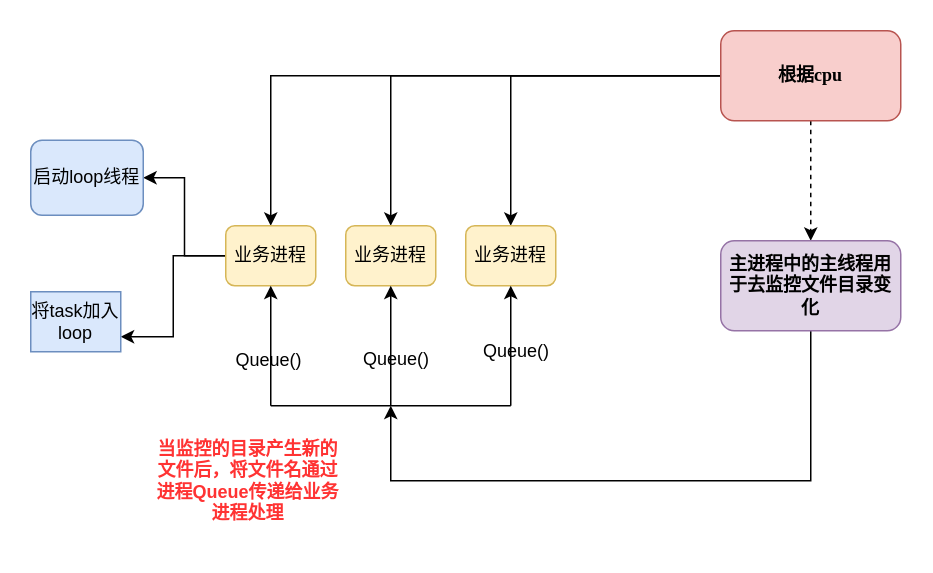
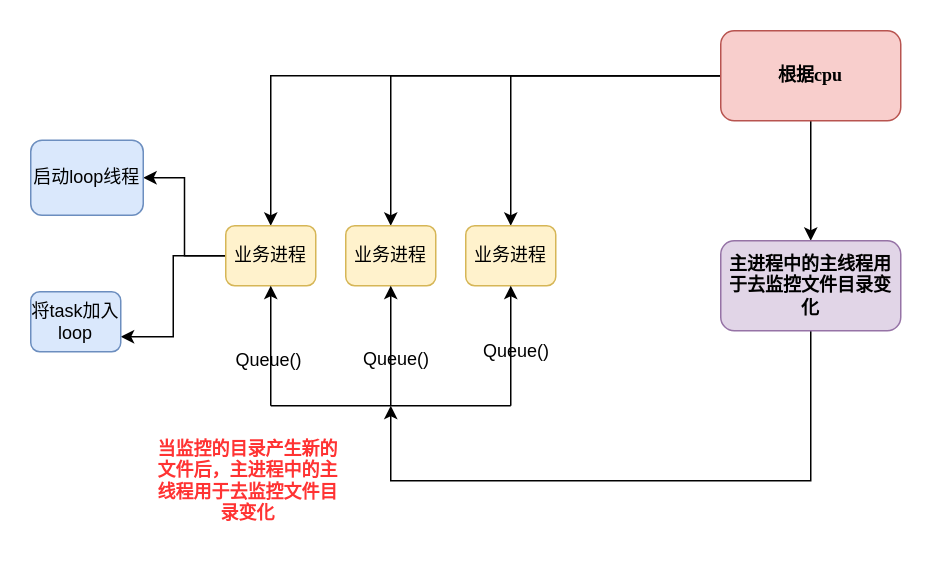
  <mxCell id="0" />
  <mxCell id="1" parent="0" />
  <mxCell id="2" style="edgeStyle=orthogonalEdgeStyle;rounded=0;orthogonalLoop=1;jettySize=auto;html=1;exitX=0;exitY=0.5;exitDx=0;exitDy=0;entryX=0.5;entryY=0;entryDx=0;entryDy=0;" edge="1" parent="1" source="6" target="9"><mxGeometry relative="1" as="geometry" /></mxCell>
  <mxCell id="3" style="edgeStyle=orthogonalEdgeStyle;rounded=0;orthogonalLoop=1;jettySize=auto;html=1;exitX=0;exitY=0.5;exitDx=0;exitDy=0;entryX=0.5;entryY=0;entryDx=0;entryDy=0;" edge="1" parent="1" source="6" target="10"><mxGeometry relative="1" as="geometry" /></mxCell>
  <mxCell id="4" style="edgeStyle=orthogonalEdgeStyle;rounded=0;orthogonalLoop=1;jettySize=auto;html=1;exitX=0;exitY=0.5;exitDx=0;exitDy=0;entryX=0.5;entryY=0;entryDx=0;entryDy=0;" edge="1" parent="1" source="6" target="13"><mxGeometry relative="1" as="geometry" /></mxCell>
- <mxCell id="5" value="" style="edgeStyle=orthogonalEdgeStyle;rounded=0;orthogonalLoop=1;jettySize=auto;html=1;dashed=1;" edge="1" parent="1" source="6" target="8"><mxGeometry relative="1" as="geometry" /></mxCell>
+ <mxCell id="5" value="" style="edgeStyle=orthogonalEdgeStyle;rounded=0;orthogonalLoop=1;jettySize=auto;html=1;" edge="1" parent="1" source="6" target="8"><mxGeometry relative="1" as="geometry" /></mxCell>
  <mxCell id="6" value="&lt;b&gt;&lt;font face=&quot;Comic Sans MS&quot;&gt;根据cpu&lt;/font&gt;&lt;/b&gt;" style="rounded=1;whiteSpace=wrap;html=1;fillColor=#f8cecc;strokeColor=#b85450;" vertex="1" parent="1"><mxGeometry x="480" y="20" width="120" height="60" as="geometry" /></mxCell>
  <mxCell id="7" style="edgeStyle=orthogonalEdgeStyle;rounded=0;orthogonalLoop=1;jettySize=auto;html=1;exitX=0.5;exitY=1;exitDx=0;exitDy=0;" edge="1" parent="1" source="8"><mxGeometry relative="1" as="geometry"><mxPoint x="260" y="270" as="targetPoint" /><Array as="points"><mxPoint x="540" y="320" /><mxPoint x="260" y="320" /></Array></mxGeometry></mxCell>
  <mxCell id="8" value="&lt;font face=&quot;Comic Sans MS&quot;&gt;&lt;b&gt;主进程中的主线程用于去监控文件目录变化&lt;/b&gt;&lt;/font&gt;" style="rounded=1;whiteSpace=wrap;html=1;fillColor=#e1d5e7;strokeColor=#9673a6;" vertex="1" parent="1"><mxGeometry x="480" y="160" width="120" height="60" as="geometry" /></mxCell>
  <mxCell id="9" value="业务进程" style="rounded=1;whiteSpace=wrap;html=1;fillColor=#fff2cc;strokeColor=#d6b656;" vertex="1" parent="1"><mxGeometry x="310" y="150" width="60" height="40" as="geometry" /></mxCell>
  <mxCell id="10" value="业务进程" style="rounded=1;whiteSpace=wrap;html=1;fillColor=#fff2cc;strokeColor=#d6b656;" vertex="1" parent="1"><mxGeometry x="230" y="150" width="60" height="40" as="geometry" /></mxCell>
  <mxCell id="11" style="edgeStyle=orthogonalEdgeStyle;rounded=0;orthogonalLoop=1;jettySize=auto;html=1;exitX=0;exitY=0.5;exitDx=0;exitDy=0;entryX=1;entryY=0.5;entryDx=0;entryDy=0;" edge="1" parent="1" source="13" target="22"><mxGeometry relative="1" as="geometry" /></mxCell>
  <mxCell id="12" style="edgeStyle=orthogonalEdgeStyle;rounded=0;orthogonalLoop=1;jettySize=auto;html=1;exitX=0;exitY=0.5;exitDx=0;exitDy=0;entryX=1;entryY=0.75;entryDx=0;entryDy=0;" edge="1" parent="1" source="13" target="23"><mxGeometry relative="1" as="geometry" /></mxCell>
  <mxCell id="13" value="业务进程" style="rounded=1;whiteSpace=wrap;html=1;fillColor=#fff2cc;strokeColor=#d6b656;" vertex="1" parent="1"><mxGeometry x="150" y="150" width="60" height="40" as="geometry" /></mxCell>
  <mxCell id="14" value="" style="endArrow=none;html=1;" edge="1" parent="1"><mxGeometry width="50" height="50" relative="1" as="geometry"><mxPoint x="180" y="270" as="sourcePoint" /><mxPoint x="340" y="270" as="targetPoint" /></mxGeometry></mxCell>
  <mxCell id="15" value="" style="endArrow=classic;html=1;entryX=0.5;entryY=1;entryDx=0;entryDy=0;" edge="1" parent="1" target="13"><mxGeometry width="50" height="50" relative="1" as="geometry"><mxPoint x="180" y="270" as="sourcePoint" /><mxPoint x="220" y="220" as="targetPoint" /></mxGeometry></mxCell>
  <mxCell id="16" value="" style="endArrow=classic;html=1;entryX=0.5;entryY=1;entryDx=0;entryDy=0;" edge="1" parent="1" target="10"><mxGeometry width="50" height="50" relative="1" as="geometry"><mxPoint x="260" y="270" as="sourcePoint" /><mxPoint x="290" y="210" as="targetPoint" /></mxGeometry></mxCell>
  <mxCell id="17" value="" style="endArrow=classic;html=1;entryX=0.5;entryY=1;entryDx=0;entryDy=0;" edge="1" parent="1" target="9"><mxGeometry width="50" height="50" relative="1" as="geometry"><mxPoint x="340" y="270" as="sourcePoint" /><mxPoint x="450" y="200" as="targetPoint" /></mxGeometry></mxCell>
- <mxCell id="18" value="&lt;b&gt;&lt;font color=&quot;#ff3333&quot;&gt;当监控的目录产生新的文件后，将文件名通过进程Queue传递给业务进程处理&lt;/font&gt;&lt;/b&gt;" style="text;html=1;strokeColor=none;fillColor=none;align=center;verticalAlign=middle;whiteSpace=wrap;rounded=0;" vertex="1" parent="1"><mxGeometry x="100" y="280" width="130" height="80" as="geometry" /></mxCell>
+ <mxCell id="18" value="&lt;b&gt;&lt;font color=&quot;#ff3333&quot;&gt;当监控的目录产生新的文件后，主进程中的主线程用于去监控文件目录变化&lt;/font&gt;&lt;/b&gt;" style="text;html=1;strokeColor=none;fillColor=none;align=center;verticalAlign=middle;whiteSpace=wrap;rounded=0;" vertex="1" parent="1"><mxGeometry x="100" y="280" width="130" height="80" as="geometry" /></mxCell>
  <mxCell id="19" value="Queue()" style="text;html=1;resizable=0;points=[];autosize=1;align=left;verticalAlign=top;spacingTop=-4;" vertex="1" parent="1"><mxGeometry x="155" y="230" width="60" height="20" as="geometry" /></mxCell>
  <mxCell id="20" value="Queue()" style="text;html=1;resizable=0;points=[];autosize=1;align=left;verticalAlign=top;spacingTop=-4;" vertex="1" parent="1"><mxGeometry x="240" y="229" width="60" height="20" as="geometry" /></mxCell>
  <mxCell id="21" value="Queue()" style="text;html=1;resizable=0;points=[];autosize=1;align=left;verticalAlign=top;spacingTop=-4;" vertex="1" parent="1"><mxGeometry x="320" y="224" width="60" height="20" as="geometry" /></mxCell>
  <mxCell id="22" value="启动loop线程" style="rounded=1;whiteSpace=wrap;html=1;fillColor=#dae8fc;strokeColor=#6c8ebf;" vertex="1" parent="1"><mxGeometry x="20" y="93" width="75" height="50" as="geometry" /></mxCell>
- <mxCell id="23" value="将task加入loop" style="whiteSpace=wrap;html=1;fillColor=#dae8fc;strokeColor=#6c8ebf;rounded=0;" vertex="1" parent="1"><mxGeometry x="20" y="194" width="60" height="40" as="geometry" /></mxCell>
+ <mxCell id="23" value="将task加入loop" style="rounded=1;whiteSpace=wrap;html=1;fillColor=#dae8fc;strokeColor=#6c8ebf;" vertex="1" parent="1"><mxGeometry x="20" y="194" width="60" height="40" as="geometry" /></mxCell>
